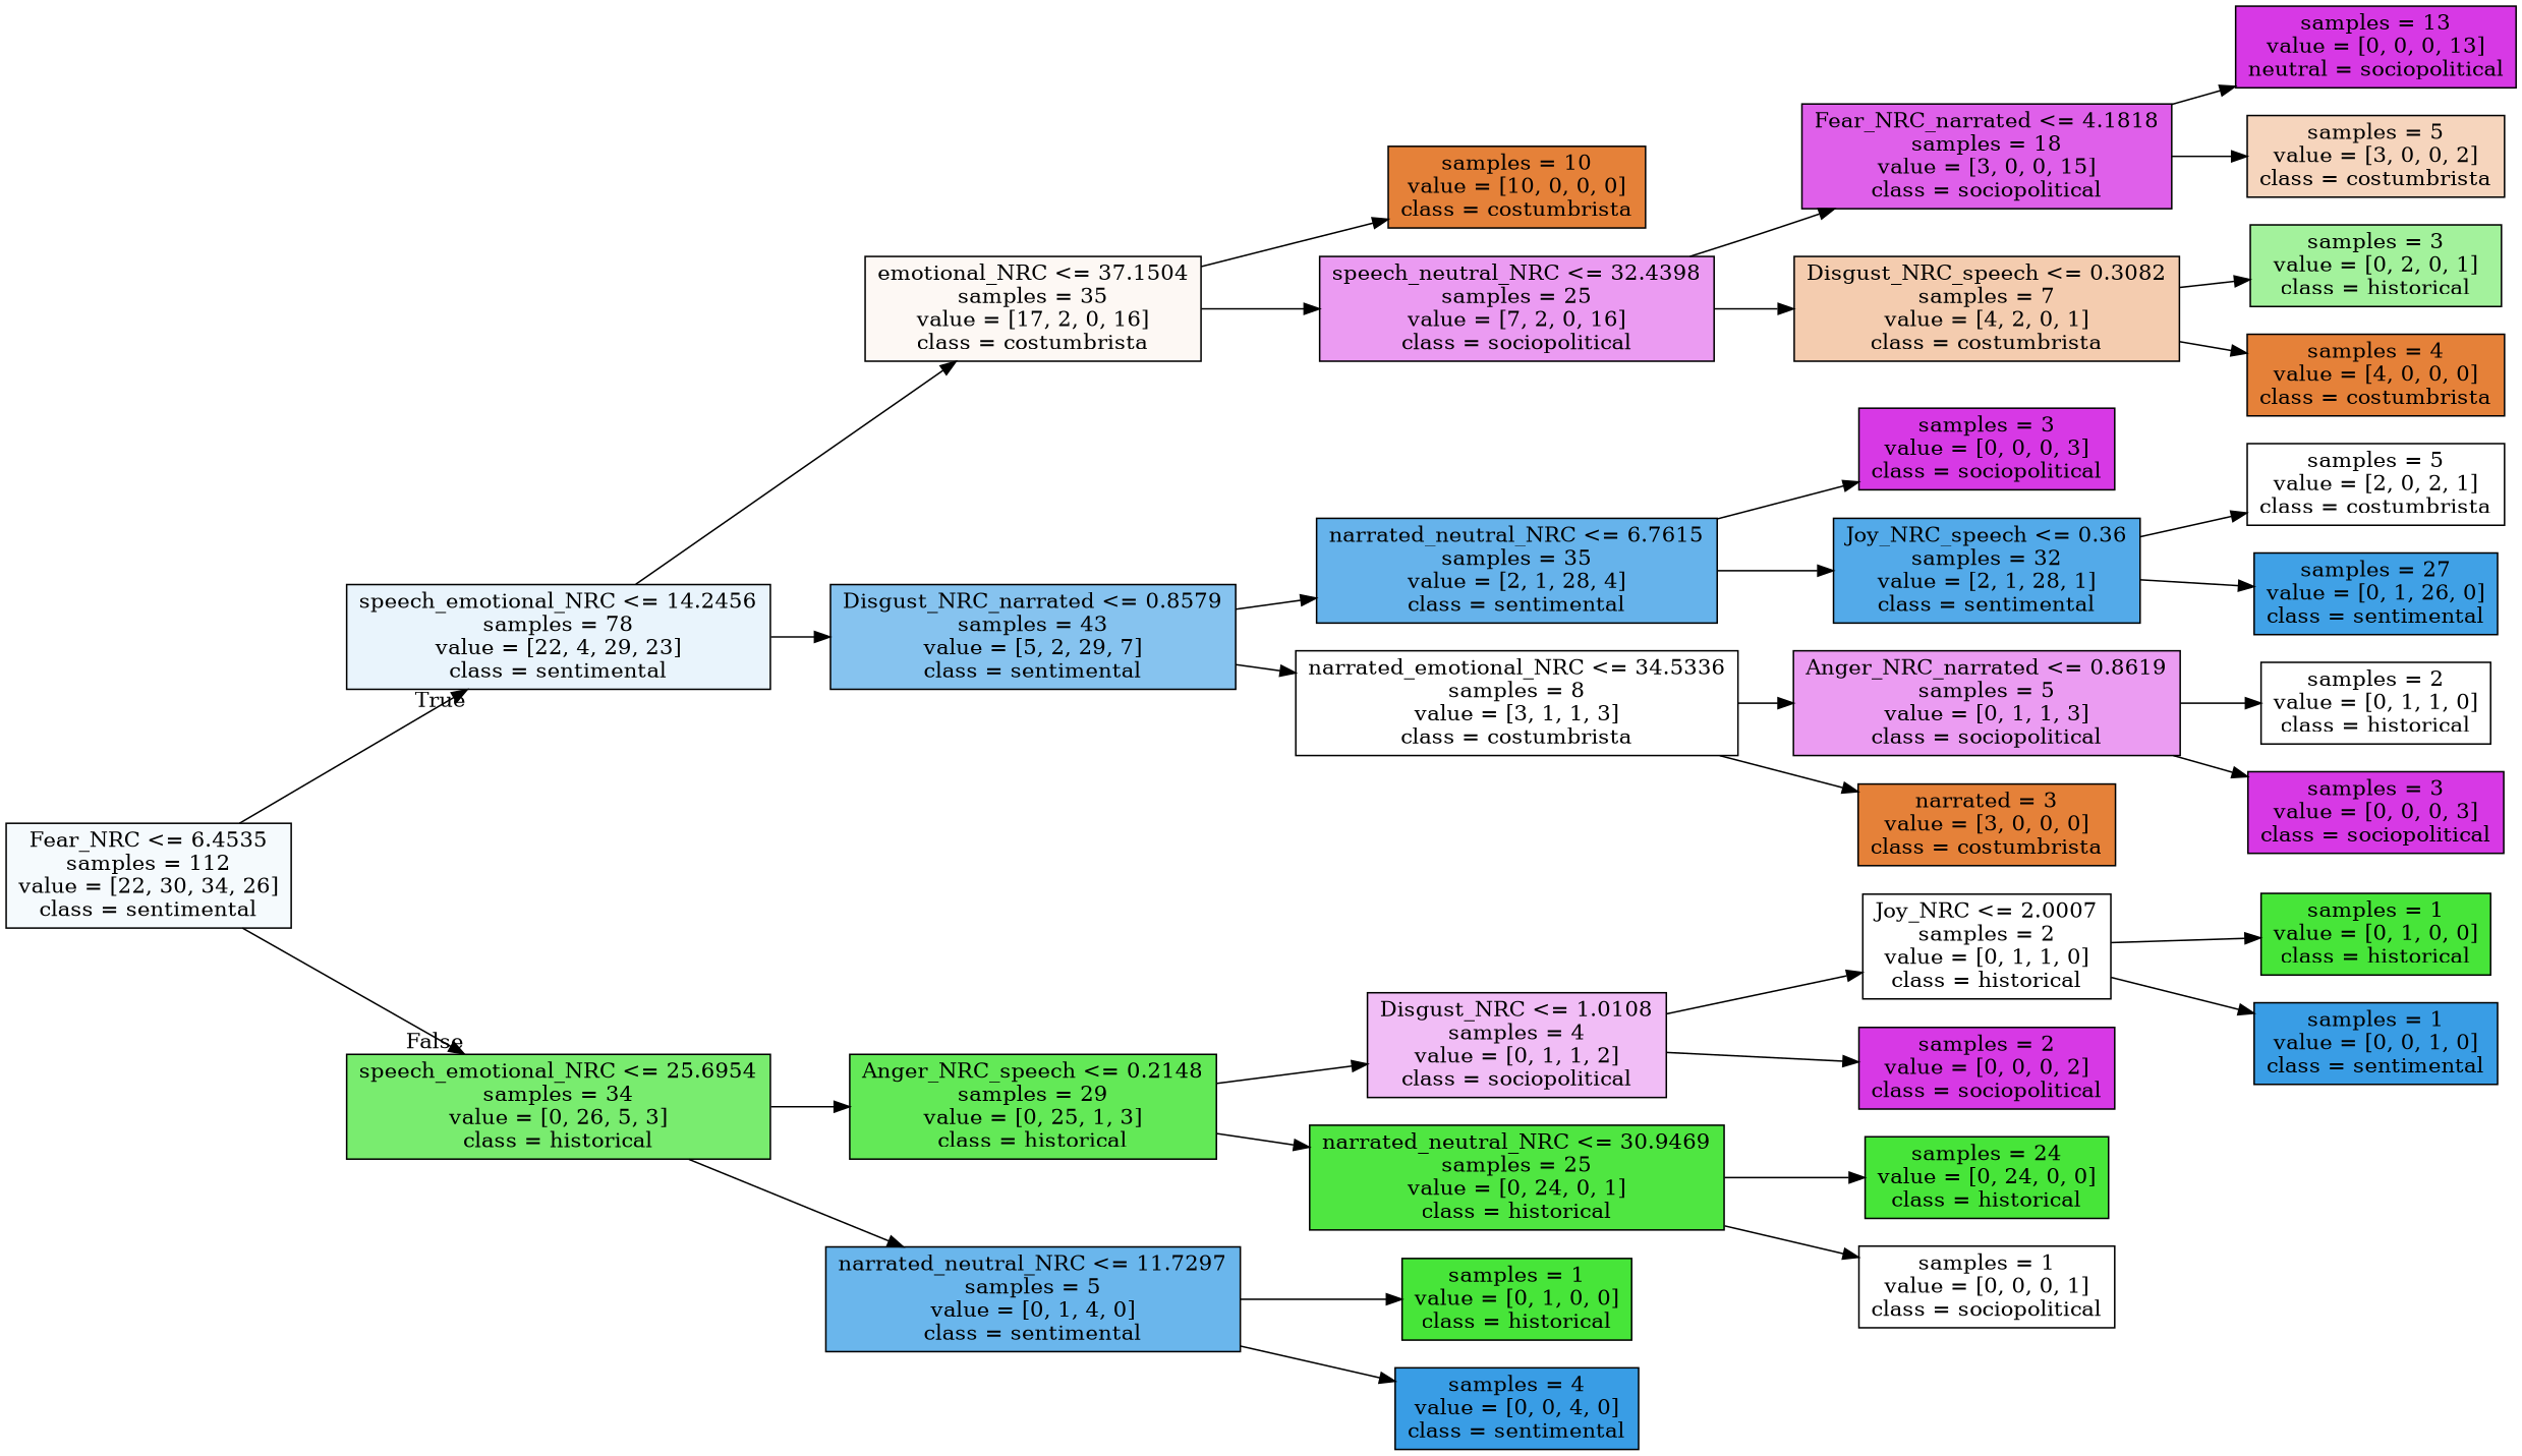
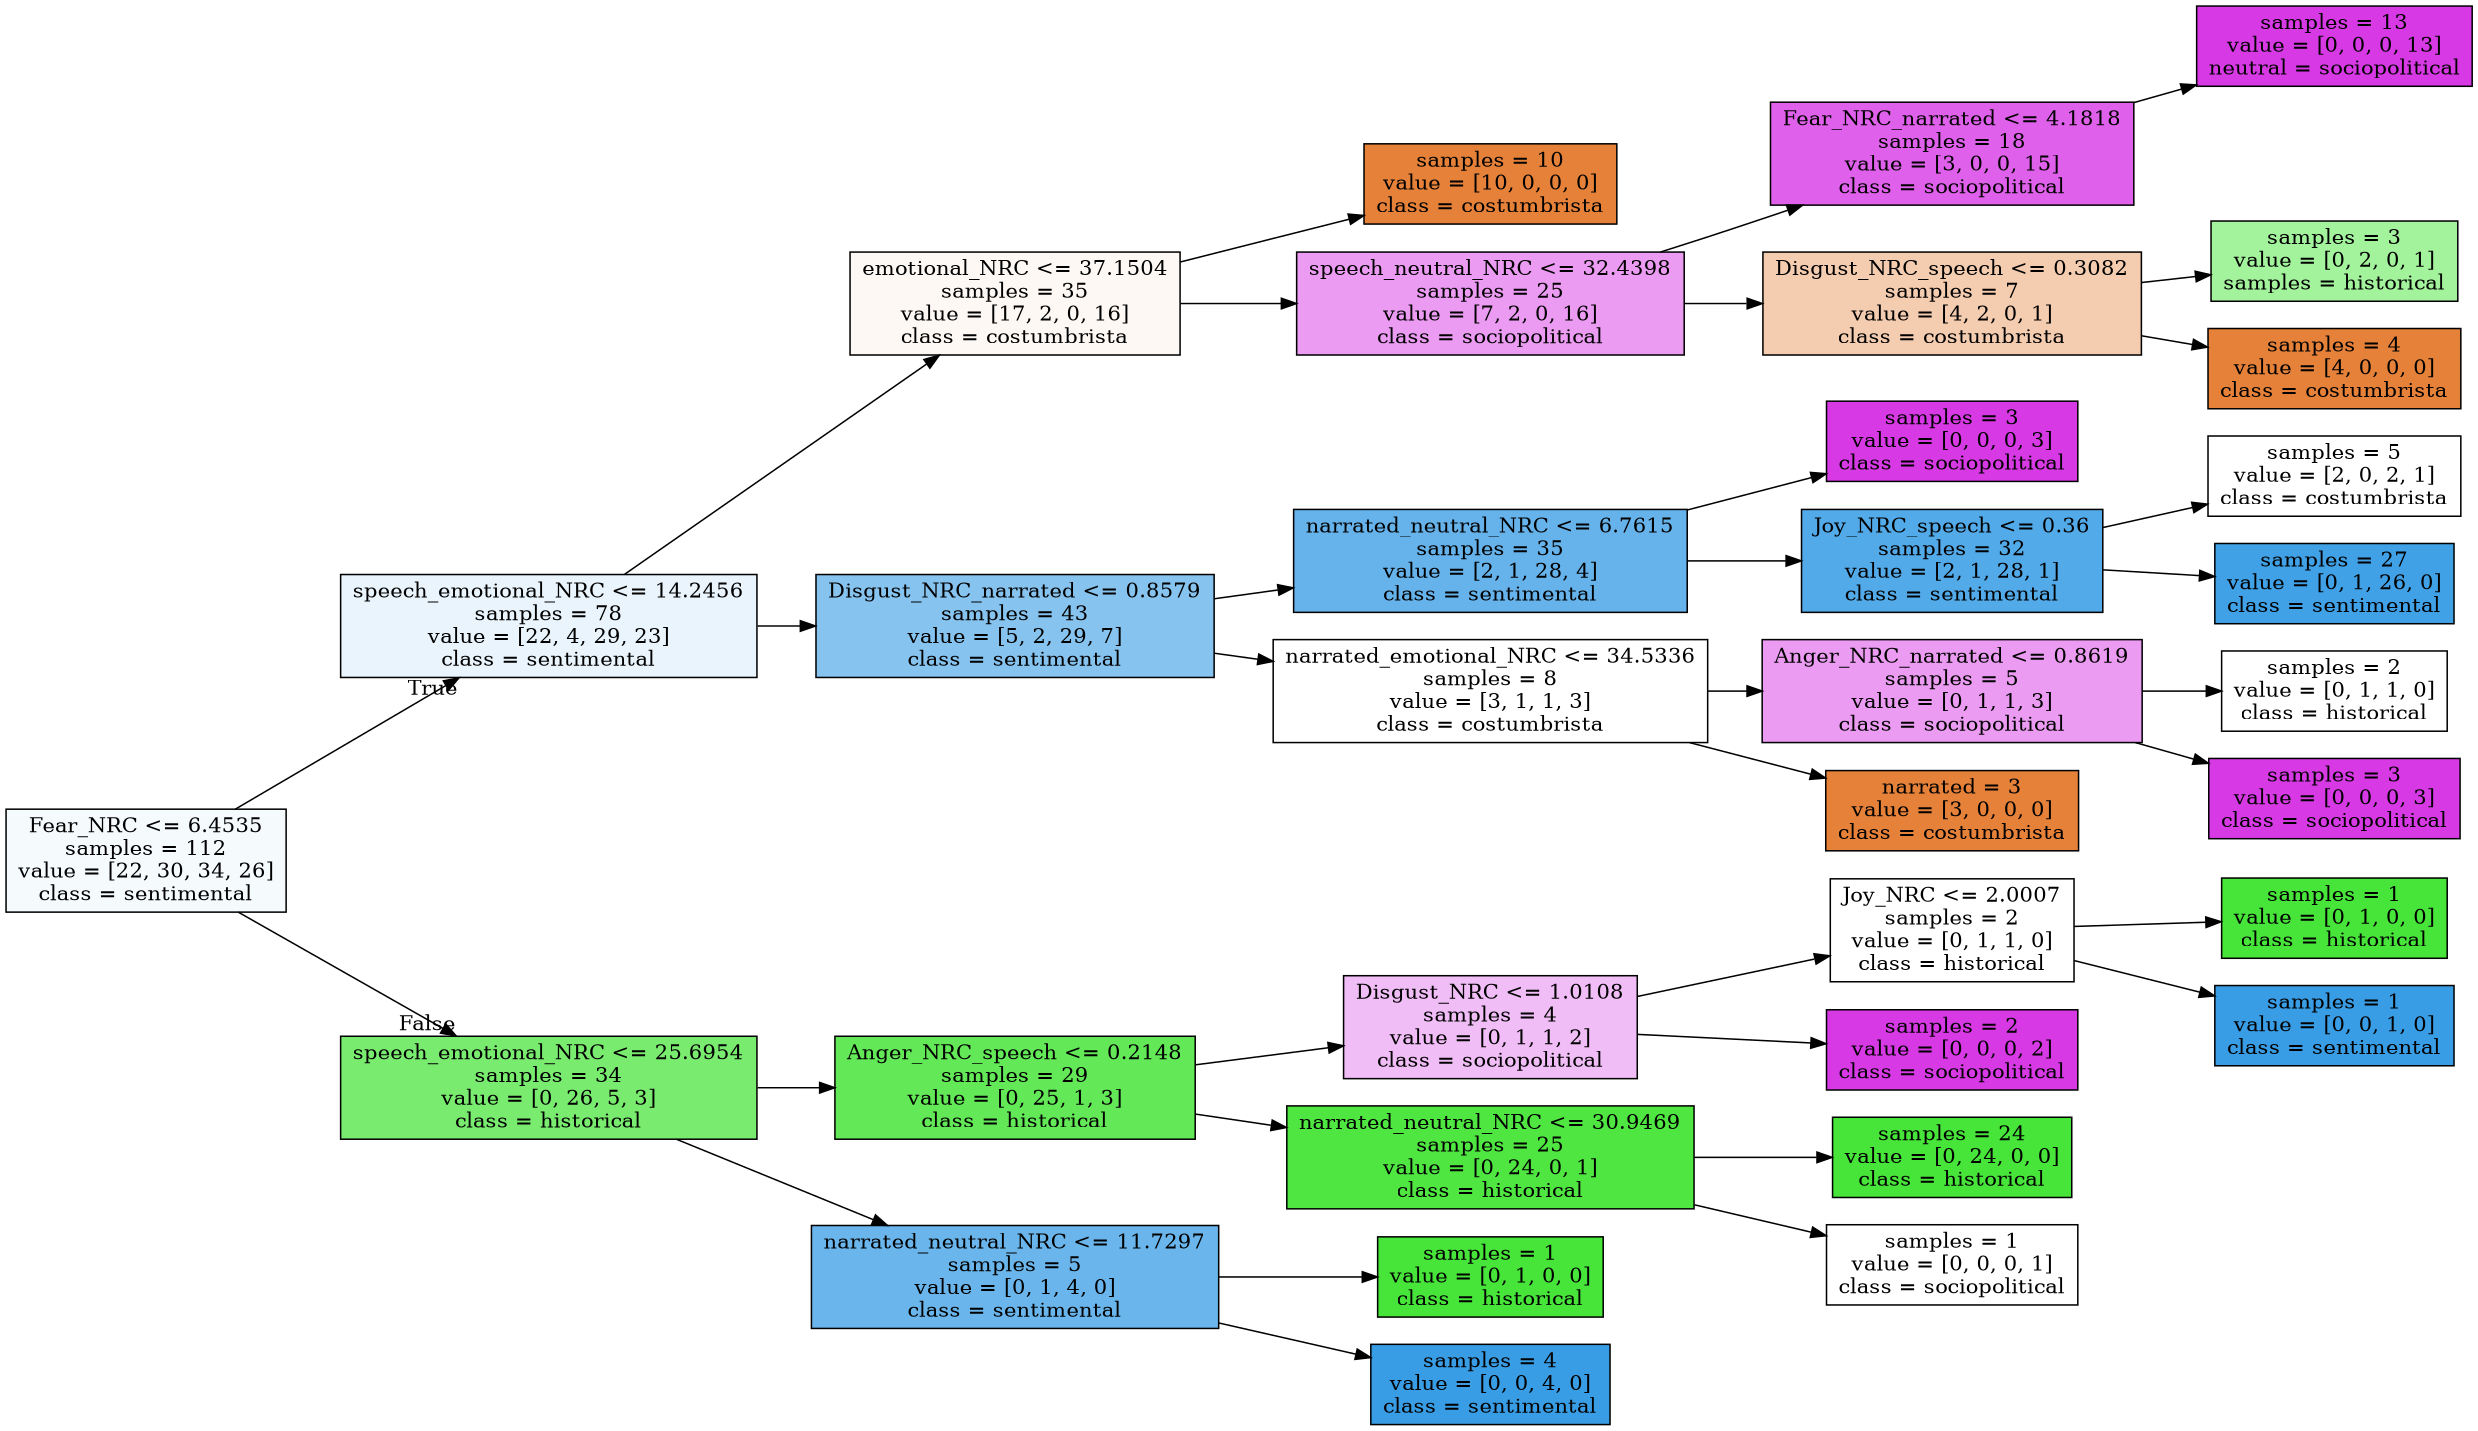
  digraph {
    rankdir=LR
    node [color=black fillcolor="#d739e5ff" shape=box style=filled]
    n1 [fillcolor="#399de50c" label="Fear_NRC <= 6.4535\nsamples = 112\nvalue = [22, 30, 34, 26]\nclass = sentimental"]
    n2 [fillcolor="#399de51c" label="speech_emotional_NRC <= 14.2456\nsamples = 78\nvalue = [22, 4, 29, 23]\nclass = sentimental"]
    n3 [fillcolor="#47e539b9" label="speech_emotional_NRC <= 25.6954\nsamples = 34\nvalue = [0, 26, 5, 3]\nclass = historical"]
    n4 [fillcolor="#e581390d" label="emotional_NRC <= 37.1504\nsamples = 35\nvalue = [17, 2, 0, 16]\nclass = costumbrista"]
    n5 [fillcolor="#399de59c" label="Disgust_NRC_narrated <= 0.8579\nsamples = 43\nvalue = [5, 2, 29, 7]\nclass = sentimental"]
    n6 [fillcolor="#47e539d8" label="Anger_NRC_speech <= 0.2148\nsamples = 29\nvalue = [0, 25, 1, 3]\nclass = historical"]
    n7 [fillcolor="#399de5bf" label="narrated_neutral_NRC <= 11.7297\nsamples = 5\nvalue = [0, 1, 4, 0]\nclass = sentimental"]
    n8 [fillcolor="#e58139ff" label="samples = 10\nvalue = [10, 0, 0, 0]\nclass = costumbrista"]
    n9 [fillcolor="#d739e580" label="speech_neutral_NRC <= 32.4398\nsamples = 25\nvalue = [7, 2, 0, 16]\nclass = sociopolitical"]
    n10 [fillcolor="#399de5c5" label="narrated_neutral_NRC <= 6.7615\nsamples = 35\nvalue = [2, 1, 28, 4]\nclass = sentimental"]
    n11 [fillcolor="#e5813900" label="narrated_emotional_NRC <= 34.5336\nsamples = 8\nvalue = [3, 1, 1, 3]\nclass = costumbrista"]
    n12 [fillcolor="#d739e5cc" label="Fear_NRC_narrated <= 4.1818\nsamples = 18\nvalue = [3, 0, 0, 15]\nclass = sociopolitical"]
    n13 [fillcolor="#e5813966" label="Disgust_NRC_speech <= 0.3082\nsamples = 7\nvalue = [4, 2, 0, 1]\nclass = costumbrista"]
    n14 [label="samples = 13\nvalue = [0, 0, 0, 13]\nneutral = sociopolitical"]
-   n15 [fillcolor="#e5813955" label="samples = 5\nvalue = [3, 0, 0, 2]\nclass = costumbrista"]
-   n16 [fillcolor="#47e5397f" label="samples = 3\nvalue = [0, 2, 0, 1]\nclass = historical"]
+   n16 [fillcolor="#47e5397f" label="samples = 3\nvalue = [0, 2, 0, 1]\nsamples = historical"]
    n17 [fillcolor="#e58139ff" label="samples = 4\nvalue = [4, 0, 0, 0]\nclass = costumbrista"]
    n18 [label="samples = 3\nvalue = [0, 0, 0, 3]\nclass = sociopolitical"]
    n19 [fillcolor="#399de5dd" label="Joy_NRC_speech <= 0.36\nsamples = 32\nvalue = [2, 1, 28, 1]\nclass = sentimental"]
    n20 [fillcolor="#d739e57f" label="Anger_NRC_narrated <= 0.8619\nsamples = 5\nvalue = [0, 1, 1, 3]\nclass = sociopolitical"]
    n21 [fillcolor="#e58139ff" label="narrated = 3\nvalue = [3, 0, 0, 0]\nclass = costumbrista"]
    n22 [fillcolor="#e5813900" label="samples = 5\nvalue = [2, 0, 2, 1]\nclass = costumbrista"]
    n23 [fillcolor="#399de5f5" label="samples = 27\nvalue = [0, 1, 26, 0]\nclass = sentimental"]
    n24 [fillcolor="#47e53900" label="samples = 2\nvalue = [0, 1, 1, 0]\nclass = historical"]
    n25 [label="samples = 3\nvalue = [0, 0, 0, 3]\nclass = sociopolitical"]
    n26 [fillcolor="#d739e555" label="Disgust_NRC <= 1.0108\nsamples = 4\nvalue = [0, 1, 1, 2]\nclass = sociopolitical"]
    n27 [fillcolor="#47e539f4" label="narrated_neutral_NRC <= 30.9469\nsamples = 25\nvalue = [0, 24, 0, 1]\nclass = historical"]
    n28 [fillcolor="#47e539ff" label="samples = 1\nvalue = [0, 1, 0, 0]\nclass = historical"]
    n29 [fillcolor="#399de5ff" label="samples = 4\nvalue = [0, 0, 4, 0]\nclass = sentimental"]
    n30 [fillcolor="#47e53900" label="Joy_NRC <= 2.0007\nsamples = 2\nvalue = [0, 1, 1, 0]\nclass = historical"]
    n31 [label="samples = 2\nvalue = [0, 0, 0, 2]\nclass = sociopolitical"]
    n32 [fillcolor="#47e539ff" label="samples = 24\nvalue = [0, 24, 0, 0]\nclass = historical"]
    n33 [fillcolor="#e5813900" label="samples = 1\nvalue = [0, 0, 0, 1]\nclass = sociopolitical"]
    n34 [fillcolor="#47e539ff" label="samples = 1\nvalue = [0, 1, 0, 0]\nclass = historical"]
    n35 [fillcolor="#399de5ff" label="samples = 1\nvalue = [0, 0, 1, 0]\nclass = sentimental"]
    n1 -> n2 [headlabel=True labelangle=45 labeldistance=2.5]
    n1 -> n3 [headlabel=False labelangle=-45 labeldistance=2.5]
    n2 -> n4
    n2 -> n5
    n3 -> n6
    n3 -> n7
    n4 -> n8
    n4 -> n9
    n5 -> n10
    n5 -> n11
    n6 -> n26
    n6 -> n27
    n7 -> n28
    n7 -> n29
    n9 -> n12
    n9 -> n13
    n10 -> n18
    n10 -> n19
    n11 -> n20
    n11 -> n21
    n12 -> n14
-   n12 -> n15
    n13 -> n16
    n13 -> n17
    n19 -> n22
    n19 -> n23
    n20 -> n24
    n20 -> n25
    n26 -> n30
    n26 -> n31
    n27 -> n32
    n27 -> n33
    n30 -> n34
    n30 -> n35
  }
